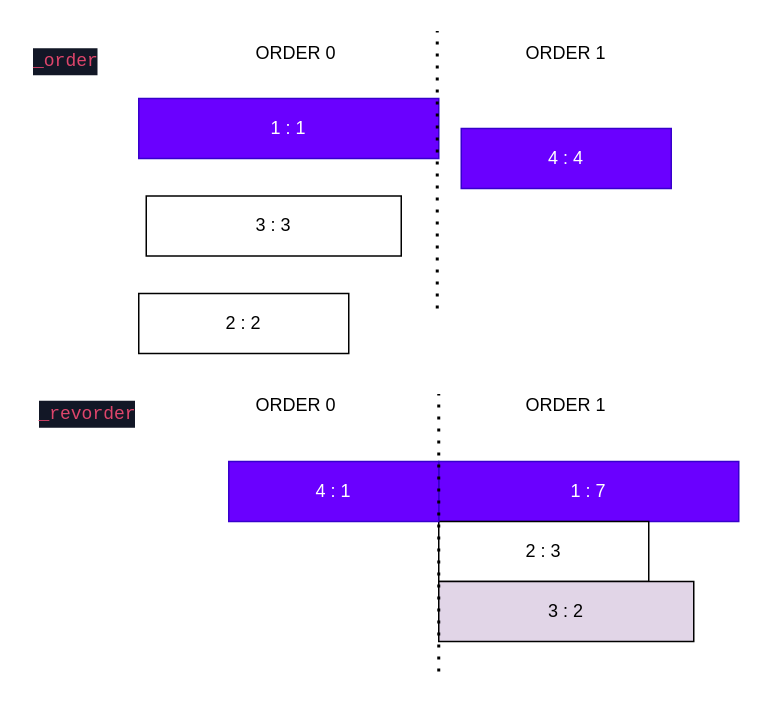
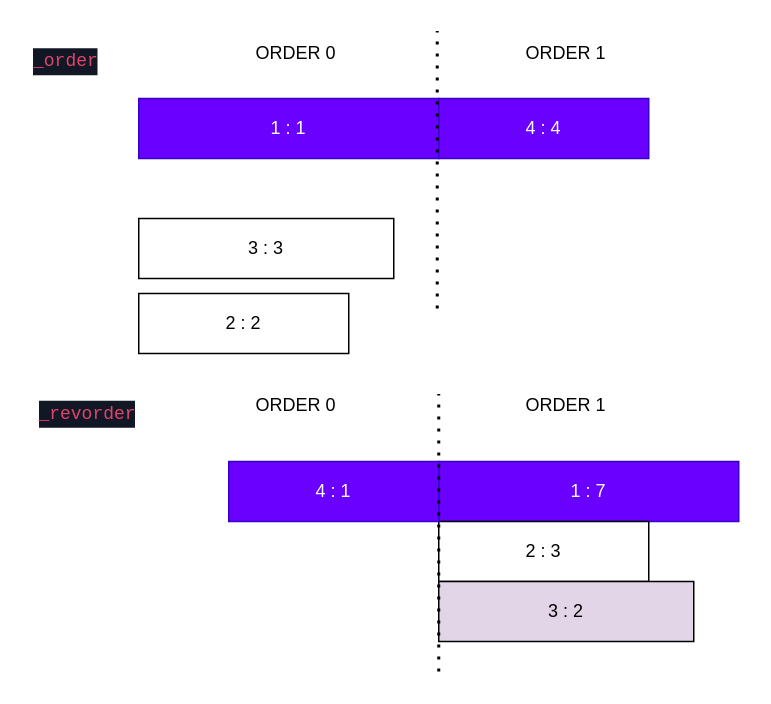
  <mxCell id="0" />
  <mxCell id="1" parent="0" />
  <mxCell id="2" value="1 : 1" style="rounded=0;whiteSpace=wrap;html=1;fillColor=#6a00ff;strokeColor=#3700CC;fontColor=#ffffff;" vertex="1" parent="1"><mxGeometry x="92" y="65" width="200" height="40" as="geometry" /></mxCell>
  <mxCell id="3" value="2 : 2" style="rounded=0;whiteSpace=wrap;html=1;" vertex="1" parent="1"><mxGeometry x="92" y="195" width="140" height="40" as="geometry" /></mxCell>
- <mxCell id="4" value="3 : 3" style="rounded=0;whiteSpace=wrap;html=1;" vertex="1" parent="1"><mxGeometry x="97" y="130" width="170" height="40" as="geometry" /></mxCell>
- <mxCell id="5" value="4 : 4" style="rounded=0;whiteSpace=wrap;html=1;fillColor=#6a00ff;strokeColor=#3700CC;fontColor=#ffffff;" vertex="1" parent="1"><mxGeometry x="307" y="85" width="140" height="40" as="geometry" /></mxCell>
+ <mxCell id="4" value="3 : 3" style="rounded=0;whiteSpace=wrap;html=1;" vertex="1" parent="1"><mxGeometry x="92" y="145" width="170" height="40" as="geometry" /></mxCell>
+ <mxCell id="5" value="4 : 4" style="rounded=0;whiteSpace=wrap;html=1;fillColor=#6a00ff;strokeColor=#3700CC;fontColor=#ffffff;" vertex="1" parent="1"><mxGeometry x="292" y="65" width="140" height="40" as="geometry" /></mxCell>
  <mxCell id="6" value="" style="endArrow=none;dashed=1;html=1;dashPattern=1 3;strokeWidth=2;" edge="1" parent="1"><mxGeometry width="50" height="50" relative="1" as="geometry"><mxPoint x="291" y="205" as="sourcePoint" /><mxPoint x="291" y="20" as="targetPoint" /></mxGeometry></mxCell>
  <mxCell id="7" value="ORDER 0" style="text;html=1;strokeColor=none;fillColor=none;align=center;verticalAlign=middle;whiteSpace=wrap;rounded=0;" vertex="1" parent="1"><mxGeometry x="162" y="25" width="70" height="20" as="geometry" /></mxCell>
  <mxCell id="8" value="ORDER 1" style="text;html=1;strokeColor=none;fillColor=none;align=center;verticalAlign=middle;whiteSpace=wrap;rounded=0;" vertex="1" parent="1"><mxGeometry x="342" y="25" width="70" height="20" as="geometry" /></mxCell>
  <mxCell id="9" value="1 : 7" style="rounded=0;whiteSpace=wrap;html=1;fillColor=#6a00ff;strokeColor=#3700CC;fontColor=#ffffff;" vertex="1" parent="1"><mxGeometry x="292" y="307" width="200" height="40" as="geometry" /></mxCell>
  <mxCell id="10" value="2 : 3" style="rounded=0;whiteSpace=wrap;html=1;" vertex="1" parent="1"><mxGeometry x="292" y="347" width="140" height="40" as="geometry" /></mxCell>
  <mxCell id="11" value="3 : 2" style="rounded=0;whiteSpace=wrap;html=1;fillColor=#e1d5e7;" vertex="1" parent="1"><mxGeometry x="292" y="387" width="170" height="40" as="geometry" /></mxCell>
  <mxCell id="12" value="4 : 1" style="rounded=0;whiteSpace=wrap;html=1;fillColor=#6a00ff;strokeColor=#3700CC;fontColor=#ffffff;" vertex="1" parent="1"><mxGeometry x="152" y="307" width="140" height="40" as="geometry" /></mxCell>
  <mxCell id="13" value="" style="endArrow=none;dashed=1;html=1;dashPattern=1 3;strokeWidth=2;" edge="1" parent="1"><mxGeometry width="50" height="50" relative="1" as="geometry"><mxPoint x="292" y="447" as="sourcePoint" /><mxPoint x="292" y="262" as="targetPoint" /></mxGeometry></mxCell>
  <mxCell id="14" value="ORDER 0" style="text;html=1;strokeColor=none;fillColor=none;align=center;verticalAlign=middle;whiteSpace=wrap;rounded=0;" vertex="1" parent="1"><mxGeometry x="162" y="260" width="70" height="20" as="geometry" /></mxCell>
  <mxCell id="15" value="ORDER 1" style="text;html=1;strokeColor=none;fillColor=none;align=center;verticalAlign=middle;whiteSpace=wrap;rounded=0;" vertex="1" parent="1"><mxGeometry x="342" y="260" width="70" height="20" as="geometry" /></mxCell>
  <mxCell id="16" value="&lt;div style=&quot;color: rgb(191 , 203 , 212) ; background-color: rgb(18 , 23 , 38) ; font-family: &amp;#34;menlo&amp;#34; , &amp;#34;monaco&amp;#34; , &amp;#34;courier new&amp;#34; , monospace ; line-height: 18px&quot;&gt;&lt;span style=&quot;color: #de456b&quot;&gt;_revorder&lt;/span&gt;&lt;/div&gt;" style="text;html=1;strokeColor=none;fillColor=none;align=center;verticalAlign=middle;whiteSpace=wrap;rounded=0;" vertex="1" parent="1"><mxGeometry x="38" y="265" width="40" height="20" as="geometry" /></mxCell>
  <mxCell id="17" value="&lt;meta charset=&quot;utf-8&quot;&gt;&lt;div style=&quot;color: rgb(191, 203, 212); background-color: rgb(18, 23, 38); font-family: menlo, monaco, &amp;quot;courier new&amp;quot;, monospace; font-weight: normal; font-size: 12px; line-height: 18px;&quot;&gt;&lt;div&gt;&lt;span style=&quot;color: #de456b&quot;&gt;_order&lt;/span&gt;&lt;/div&gt;&lt;/div&gt;" style="text;whiteSpace=wrap;html=1;" vertex="1" parent="1"><mxGeometry x="20" y="25" width="63" height="32" as="geometry" /></mxCell>
